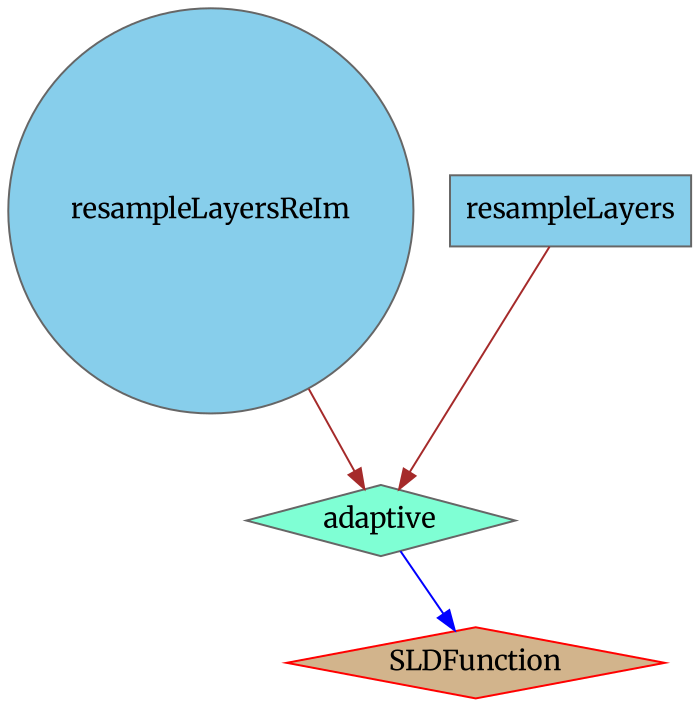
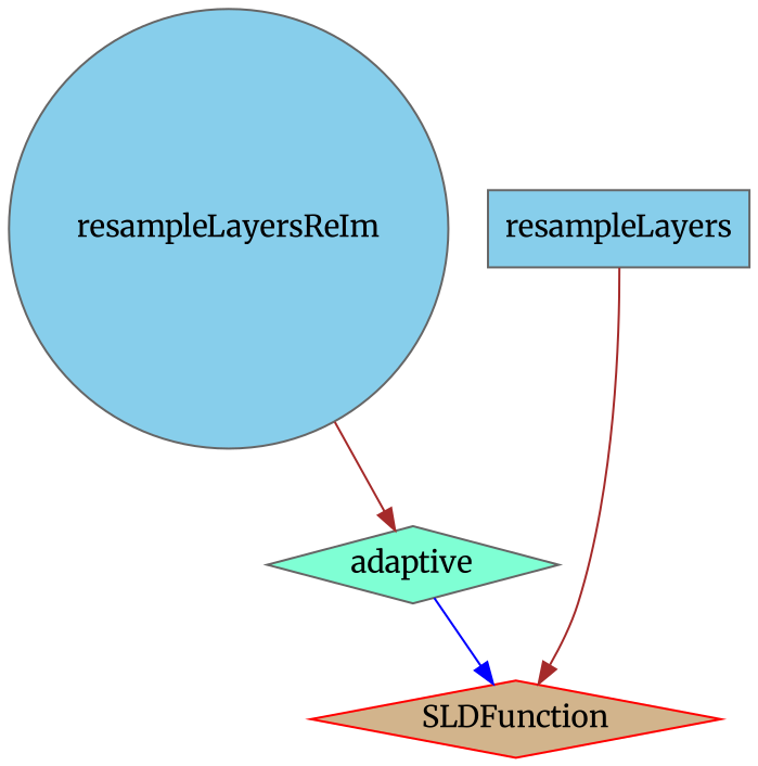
  digraph {
    fontname=Merriweather
    node [color=gray40 fillcolor=skyblue fontname=Merriweather shape=diamond style=filled]
    edge [color=brown fontname=Merriweather]
    adaptive [fillcolor=aquamarine]
    SLDFunction [color=red fillcolor=tan]
    resampleLayers [shape=box]
    resampleLayersReIm [shape=circle]
    adaptive -> SLDFunction [color=blue]
-   resampleLayers -> adaptive
+   resampleLayers -> SLDFunction
    resampleLayersReIm -> adaptive
  }
